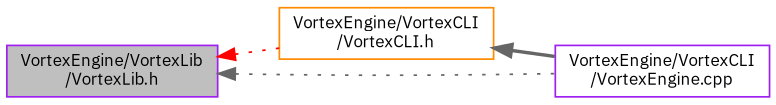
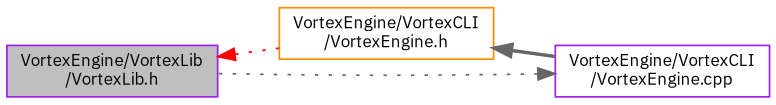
  digraph {
    fontname="IBM Plex Sans"
    rankdir=LR
    node [color=purple fontname="IBM Plex Sans" fontsize=10 shape=record]
    edge [color=gray40 dir=back fontname="IBM Plex Sans" fontsize=10 labelfontname=Helvetica labelfontsize=10 style=dotted]
    n1 [fillcolor=grey75 fontcolor=black height=0.2 label="VortexEngine/VortexLib\l/VortexLib.h" style=filled width=0.4]
-   n2 [color=darkorange height=0.2 label="VortexEngine/VortexCLI\l/VortexCLI.h" width=0.4]
+   n2 [color=darkorange height=0.2 label="VortexEngine/VortexCLI\l/VortexEngine.h" width=0.4]
    n3 [height=0.2 label="VortexEngine/VortexCLI\l/VortexEngine.cpp" width=0.4]
    n1 -> n2 [color=red]
-   n1 -> n3
+   n3 -> n1
    n2 -> n3 [style=bold]
  }
